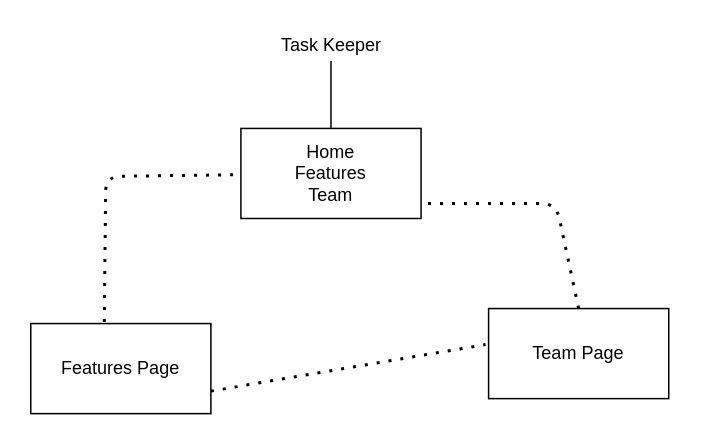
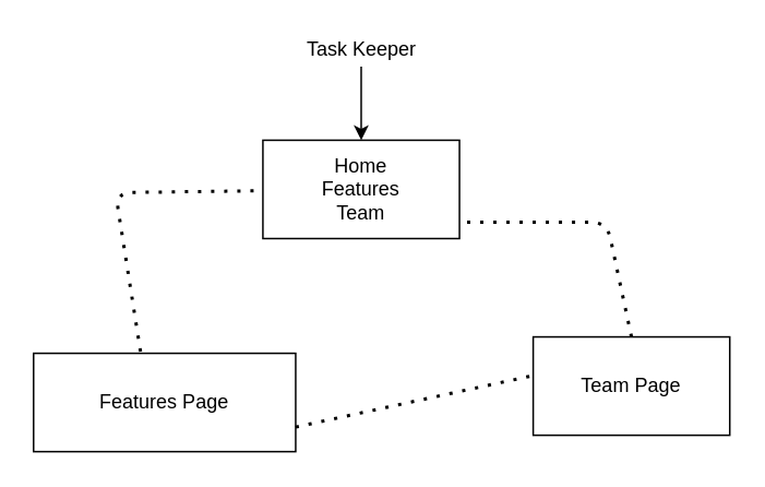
  <mxCell id="0" />
  <mxCell id="1" parent="0" />
  <mxCell id="2" value="Task Keeper" style="text;html=1;align=center;verticalAlign=middle;resizable=0;points=[];autosize=1;" vertex="1" parent="1"><mxGeometry x="180" y="20" width="80" height="20" as="geometry" /></mxCell>
  <mxCell id="3" value="Home&lt;br&gt;Features&lt;br&gt;Team" style="rounded=0;whiteSpace=wrap;html=1;" vertex="1" parent="1"><mxGeometry x="160" y="85" width="120" height="60" as="geometry" /></mxCell>
- <mxCell id="4" value="" style="endArrow=none;html=1;entryX=0.5;entryY=0;entryDx=0;entryDy=0;" edge="1" parent="1" source="2" target="3"><mxGeometry width="50" height="50" relative="1" as="geometry"><mxPoint x="350" y="105" as="sourcePoint" /><mxPoint x="340" y="155" as="targetPoint" /></mxGeometry></mxCell>
+ <mxCell id="4" value="" style="endArrow=classic;html=1;entryX=0.5;entryY=0;entryDx=0;entryDy=0;" edge="1" parent="1" source="2" target="3"><mxGeometry width="50" height="50" relative="1" as="geometry"><mxPoint x="350" y="105" as="sourcePoint" /><mxPoint x="340" y="155" as="targetPoint" /></mxGeometry></mxCell>
  <mxCell id="5" value="Team Page" style="rounded=0;whiteSpace=wrap;html=1;" vertex="1" parent="1"><mxGeometry x="325" y="205" width="120" height="60" as="geometry" /></mxCell>
- <mxCell id="6" value="Features Page" style="rounded=0;whiteSpace=wrap;html=1;" vertex="1" parent="1"><mxGeometry x="20" y="215" width="120" height="60" as="geometry" /></mxCell>
+ <mxCell id="6" value="Features Page" style="rounded=0;whiteSpace=wrap;html=1;" vertex="1" parent="1"><mxGeometry x="20" y="215" width="160" height="60" as="geometry" /></mxCell>
  <mxCell id="7" value="" style="endArrow=none;dashed=1;html=1;dashPattern=1 3;strokeWidth=2;exitX=0.5;exitY=0;exitDx=0;exitDy=0;" edge="1" parent="1" source="5"><mxGeometry width="50" height="50" relative="1" as="geometry"><mxPoint x="180" y="175" as="sourcePoint" /><mxPoint x="280" y="135" as="targetPoint" /><Array as="points"><mxPoint x="370" y="135" /><mxPoint x="300" y="135" /></Array></mxGeometry></mxCell>
  <mxCell id="8" value="" style="endArrow=none;dashed=1;html=1;dashPattern=1 3;strokeWidth=2;exitX=0.408;exitY=-0.017;exitDx=0;exitDy=0;exitPerimeter=0;" edge="1" parent="1" source="6" target="3"><mxGeometry width="50" height="50" relative="1" as="geometry"><mxPoint x="70" y="175" as="sourcePoint" /><mxPoint x="120" y="125" as="targetPoint" /><Array as="points"><mxPoint x="70" y="117" /></Array></mxGeometry></mxCell>
  <mxCell id="9" value="" style="endArrow=none;dashed=1;html=1;dashPattern=1 3;strokeWidth=2;entryX=-0.017;entryY=0.4;entryDx=0;entryDy=0;entryPerimeter=0;exitX=1;exitY=0.75;exitDx=0;exitDy=0;" edge="1" parent="1" source="6" target="5"><mxGeometry width="50" height="50" relative="1" as="geometry"><mxPoint x="150" y="215" as="sourcePoint" /><mxPoint x="180" y="165" as="targetPoint" /></mxGeometry></mxCell>
